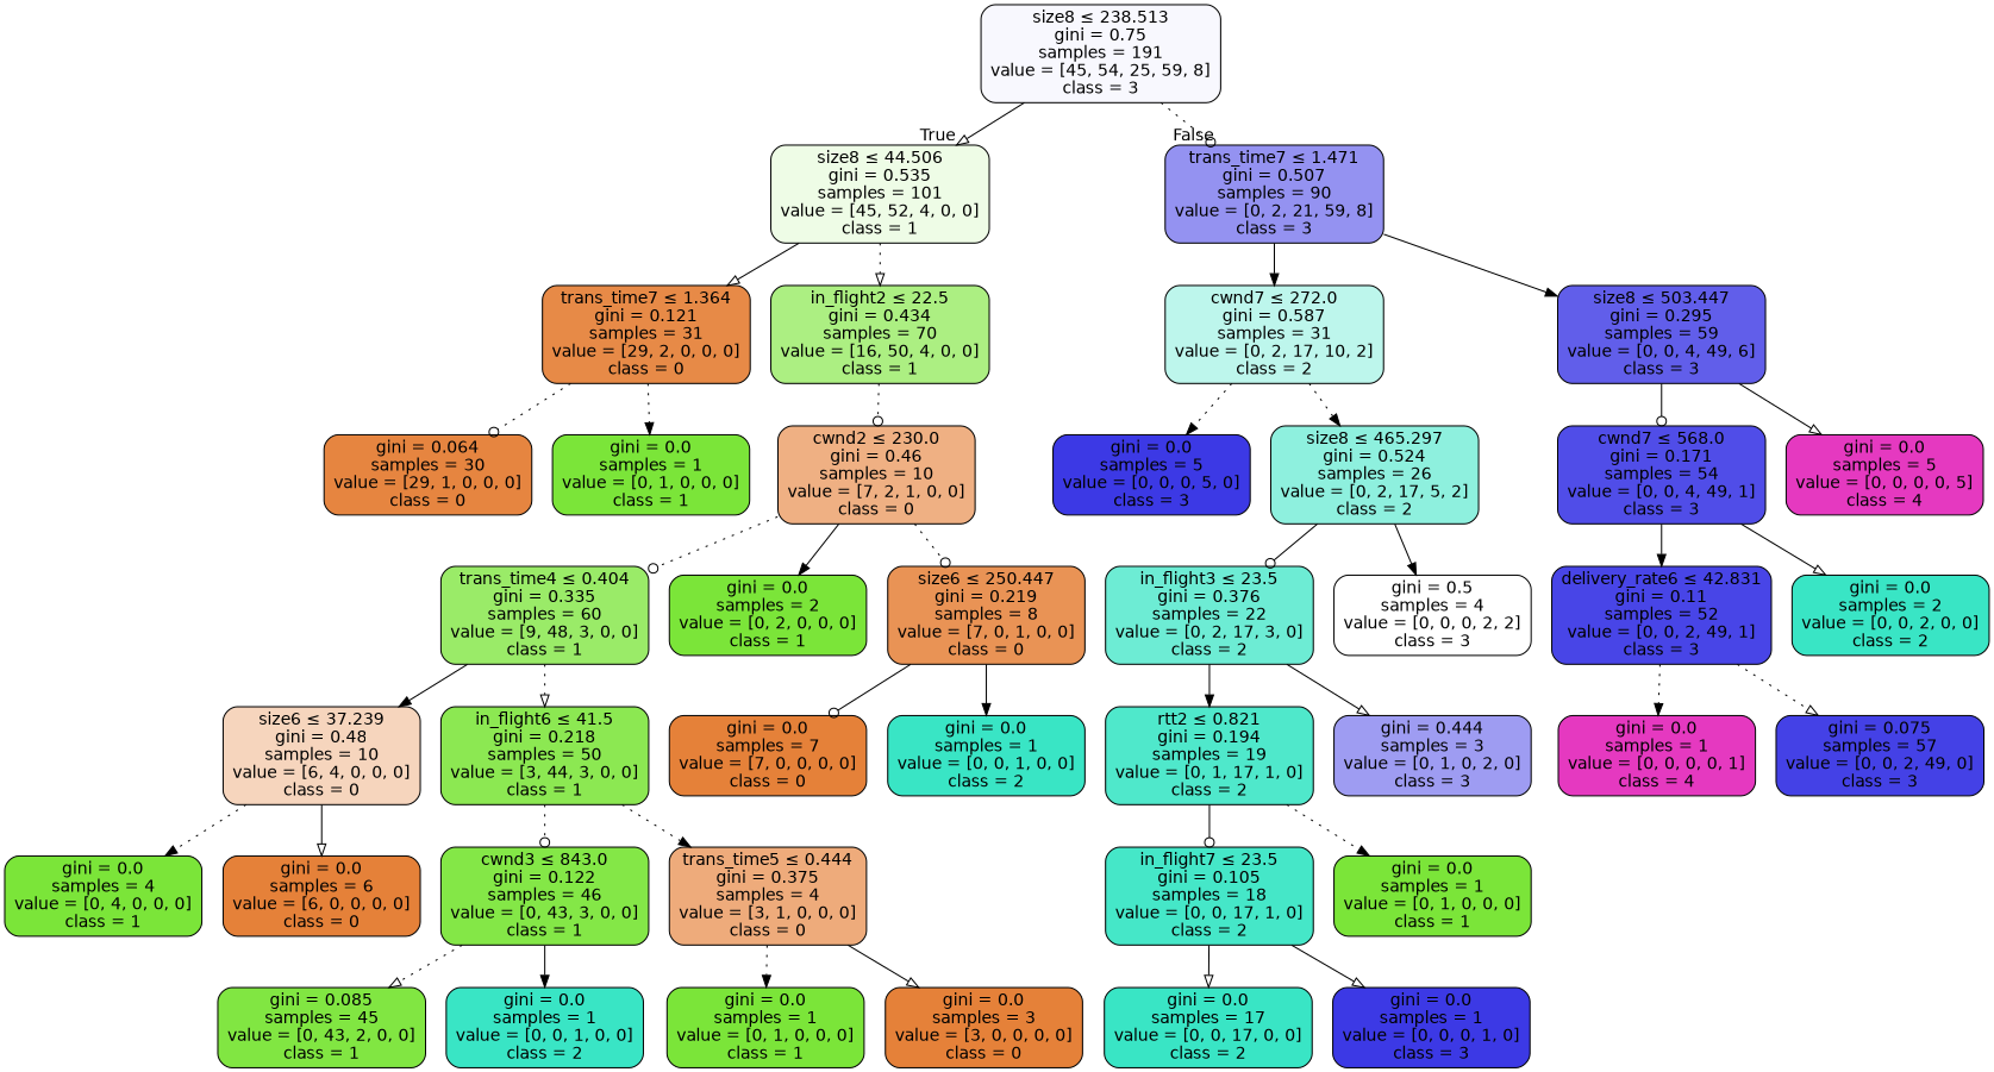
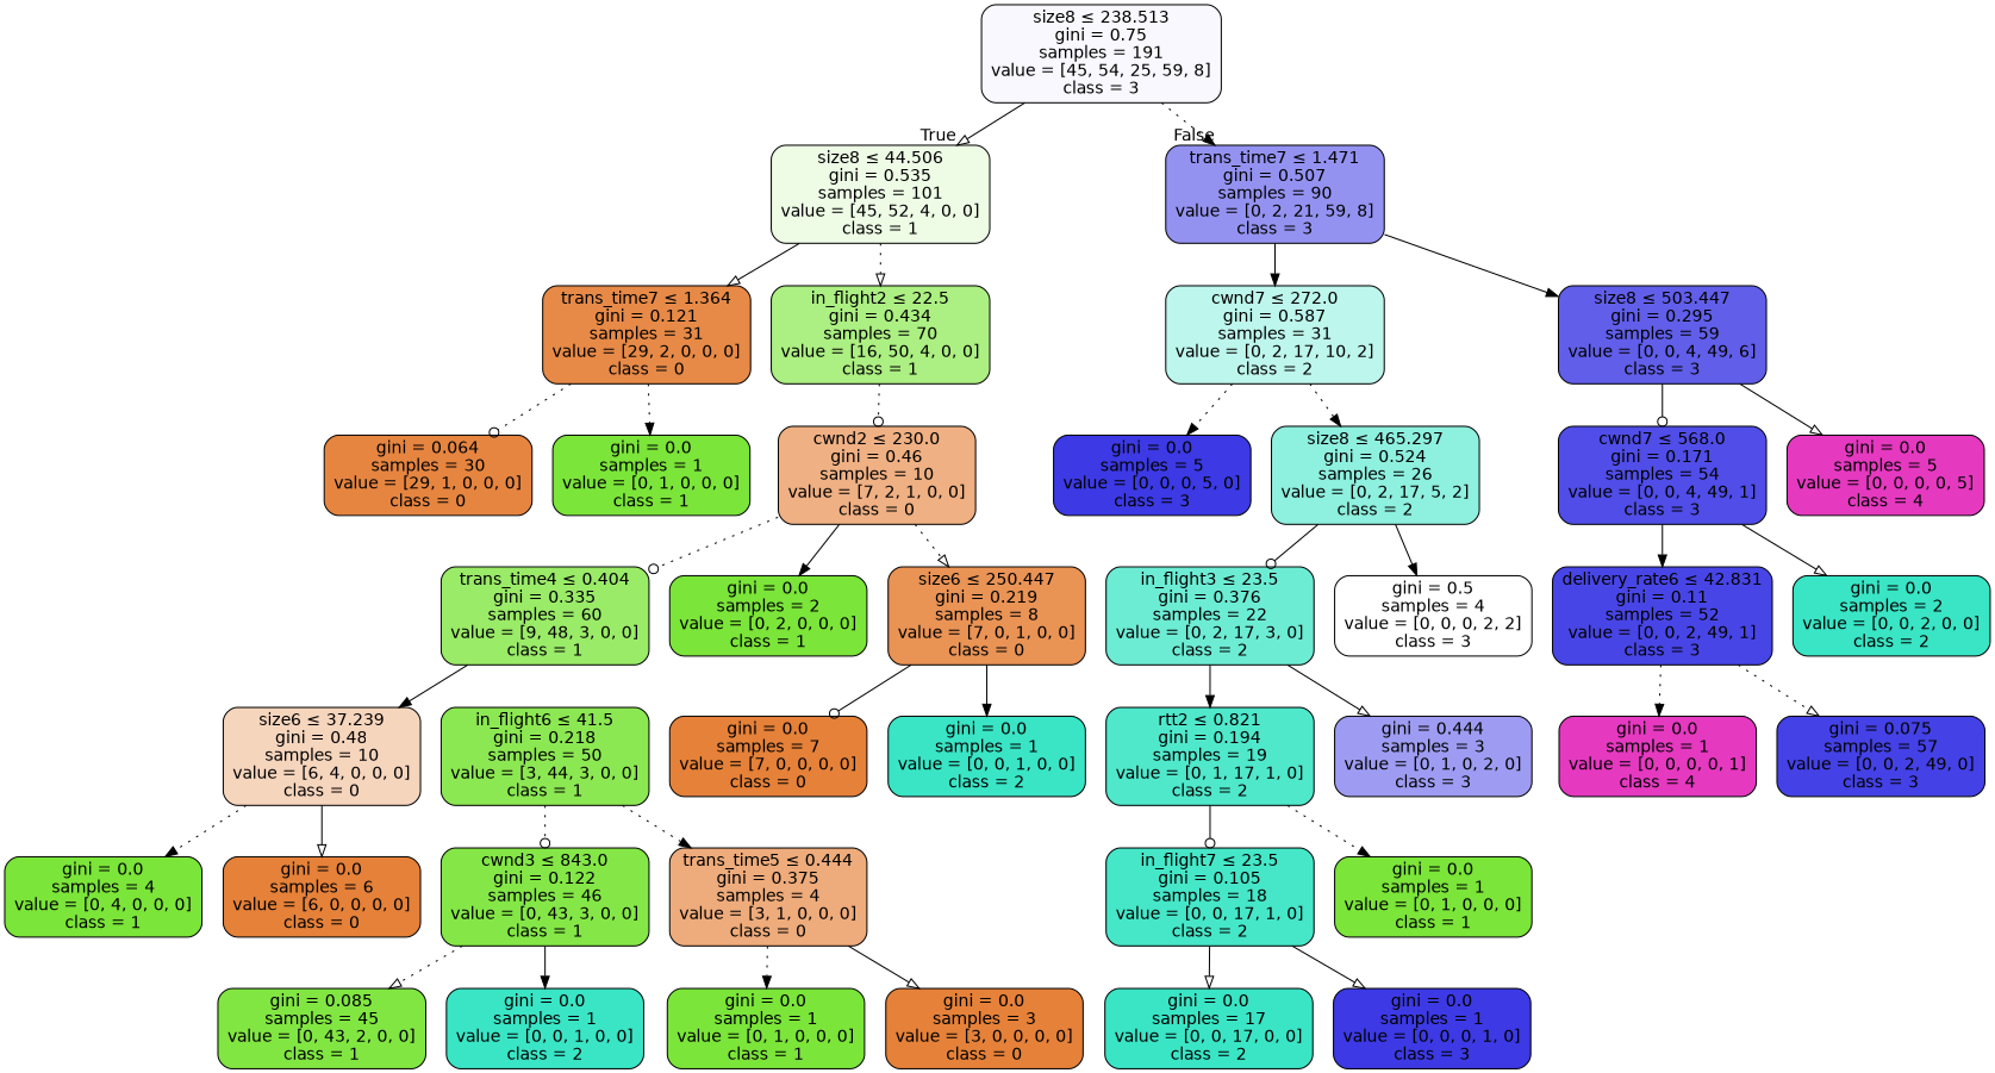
  digraph {
    node [color=black fillcolor="#7be539" fontname=helvetica shape=box style="filled, rounded"]
    edge [arrowhead=normal fontname=helvetica style=solid]
    n1 [fillcolor="#f8f8fe" label=<size8 &le; 238.513<br/>gini = 0.75<br/>samples = 191<br/>value = [45, 54, 25, 59, 8]<br/>class = 3>]
    n2 [fillcolor="#eefce6" label=<size8 &le; 44.506<br/>gini = 0.535<br/>samples = 101<br/>value = [45, 52, 4, 0, 0]<br/>class = 1>]
    n3 [fillcolor="#9492f1" label=<trans_time7 &le; 1.471<br/>gini = 0.507<br/>samples = 90<br/>value = [0, 2, 21, 59, 8]<br/>class = 3>]
    n4 [fillcolor="#e78a47" label=<trans_time7 &le; 1.364<br/>gini = 0.121<br/>samples = 31<br/>value = [29, 2, 0, 0, 0]<br/>class = 0>]
    n5 [fillcolor="#acef82" label=<in_flight2 &le; 22.5<br/>gini = 0.434<br/>samples = 70<br/>value = [16, 50, 4, 0, 0]<br/>class = 1>]
    n6 [fillcolor="#bdf6ec" label=<cwnd7 &le; 272.0<br/>gini = 0.587<br/>samples = 31<br/>value = [0, 2, 17, 10, 2]<br/>class = 2>]
    n7 [fillcolor="#615eea" label=<size8 &le; 503.447<br/>gini = 0.295<br/>samples = 59<br/>value = [0, 0, 4, 49, 6]<br/>class = 3>]
    n8 [fillcolor="#e68540" label=<gini = 0.064<br/>samples = 30<br/>value = [29, 1, 0, 0, 0]<br/>class = 0>]
    n9 [label=<gini = 0.0<br/>samples = 1<br/>value = [0, 1, 0, 0, 0]<br/>class = 1>]
    n10 [fillcolor="#efb083" label=<cwnd2 &le; 230.0<br/>gini = 0.46<br/>samples = 10<br/>value = [7, 2, 1, 0, 0]<br/>class = 0>]
    n11 [fillcolor="#9aeb68" label=<trans_time4 &le; 0.404<br/>gini = 0.335<br/>samples = 60<br/>value = [9, 48, 3, 0, 0]<br/>class = 1>]
    n12 [fillcolor="#f6d5bd" label=<size6 &le; 37.239<br/>gini = 0.48<br/>samples = 10<br/>value = [6, 4, 0, 0, 0]<br/>class = 0>]
    n13 [fillcolor="#8ce852" label=<in_flight6 &le; 41.5<br/>gini = 0.218<br/>samples = 50<br/>value = [3, 44, 3, 0, 0]<br/>class = 1>]
    n14 [label=<gini = 0.0<br/>samples = 2<br/>value = [0, 2, 0, 0, 0]<br/>class = 1>]
    n15 [fillcolor="#e99355" label=<size6 &le; 250.447<br/>gini = 0.219<br/>samples = 8<br/>value = [7, 0, 1, 0, 0]<br/>class = 0>]
    n16 [label=<gini = 0.0<br/>samples = 4<br/>value = [0, 4, 0, 0, 0]<br/>class = 1>]
    n17 [fillcolor="#e58139" label=<gini = 0.0<br/>samples = 6<br/>value = [6, 0, 0, 0, 0]<br/>class = 0>]
    n18 [fillcolor="#84e747" label=<cwnd3 &le; 843.0<br/>gini = 0.122<br/>samples = 46<br/>value = [0, 43, 3, 0, 0]<br/>class = 1>]
    n19 [fillcolor="#eeab7b" label=<trans_time5 &le; 0.444<br/>gini = 0.375<br/>samples = 4<br/>value = [3, 1, 0, 0, 0]<br/>class = 0>]
    n20 [fillcolor="#81e642" label=<gini = 0.085<br/>samples = 45<br/>value = [0, 43, 2, 0, 0]<br/>class = 1>]
    n21 [fillcolor="#39e5c5" label=<gini = 0.0<br/>samples = 1<br/>value = [0, 0, 1, 0, 0]<br/>class = 2>]
    n22 [label=<gini = 0.0<br/>samples = 1<br/>value = [0, 1, 0, 0, 0]<br/>class = 1>]
    n23 [fillcolor="#e58139" label=<gini = 0.0<br/>samples = 3<br/>value = [3, 0, 0, 0, 0]<br/>class = 0>]
    n24 [fillcolor="#e58139" label=<gini = 0.0<br/>samples = 7<br/>value = [7, 0, 0, 0, 0]<br/>class = 0>]
    n25 [fillcolor="#39e5c5" label=<gini = 0.0<br/>samples = 1<br/>value = [0, 0, 1, 0, 0]<br/>class = 2>]
    n26 [fillcolor="#3c39e5" label=<gini = 0.0<br/>samples = 5<br/>value = [0, 0, 0, 5, 0]<br/>class = 3>]
    n27 [fillcolor="#8ef0de" label=<size8 &le; 465.297<br/>gini = 0.524<br/>samples = 26<br/>value = [0, 2, 17, 5, 2]<br/>class = 2>]
    n28 [fillcolor="#504de8" label=<cwnd7 &le; 568.0<br/>gini = 0.171<br/>samples = 54<br/>value = [0, 0, 4, 49, 1]<br/>class = 3>]
    n29 [fillcolor="#e539c0" label=<gini = 0.0<br/>samples = 5<br/>value = [0, 0, 0, 0, 5]<br/>class = 4>]
    n30 [fillcolor="#6decd4" label=<in_flight3 &le; 23.5<br/>gini = 0.376<br/>samples = 22<br/>value = [0, 2, 17, 3, 0]<br/>class = 2>]
    n31 [fillcolor="#ffffff" label=<gini = 0.5<br/>samples = 4<br/>value = [0, 0, 0, 2, 2]<br/>class = 3>]
    n32 [fillcolor="#4fe8cb" label=<rtt2 &le; 0.821<br/>gini = 0.194<br/>samples = 19<br/>value = [0, 1, 17, 1, 0]<br/>class = 2>]
    n33 [fillcolor="#9e9cf2" label=<gini = 0.444<br/>samples = 3<br/>value = [0, 1, 0, 2, 0]<br/>class = 3>]
    n34 [fillcolor="#45e7c8" label=<in_flight7 &le; 23.5<br/>gini = 0.105<br/>samples = 18<br/>value = [0, 0, 17, 1, 0]<br/>class = 2>]
    n35 [label=<gini = 0.0<br/>samples = 1<br/>value = [0, 1, 0, 0, 0]<br/>class = 1>]
    n36 [fillcolor="#39e5c5" label=<gini = 0.0<br/>samples = 17<br/>value = [0, 0, 17, 0, 0]<br/>class = 2>]
    n37 [fillcolor="#3c39e5" label=<gini = 0.0<br/>samples = 1<br/>value = [0, 0, 0, 1, 0]<br/>class = 3>]
    n38 [fillcolor="#4845e7" label=<delivery_rate6 &le; 42.831<br/>gini = 0.11<br/>samples = 52<br/>value = [0, 0, 2, 49, 1]<br/>class = 3>]
    n39 [fillcolor="#39e5c5" label=<gini = 0.0<br/>samples = 2<br/>value = [0, 0, 2, 0, 0]<br/>class = 2>]
    n40 [fillcolor="#e539c0" label=<gini = 0.0<br/>samples = 1<br/>value = [0, 0, 0, 0, 1]<br/>class = 4>]
    n41 [fillcolor="#4441e6" label=<gini = 0.075<br/>samples = 57<br/>value = [0, 0, 2, 49, 0]<br/>class = 3>]
    n1 -> n2 [arrowhead=onormal headlabel=True labelangle=45 labeldistance=2.5]
-   n1 -> n3 [arrowhead=odot headlabel=False labelangle=-45 labeldistance=2.5 style=dotted]
+   n1 -> n3 [headlabel=False labelangle=-45 labeldistance=2.5 style=dotted]
    n2 -> n4 [arrowhead=onormal]
    n2 -> n5 [arrowhead=onormal style=dotted]
    n3 -> n6
    n3 -> n7
    n4 -> n8 [arrowhead=odot style=dotted]
    n4 -> n9 [style=dotted]
    n5 -> n10 [arrowhead=odot style=dotted]
    n6 -> n26 [style=dotted]
    n6 -> n27 [style=dotted]
    n7 -> n28 [arrowhead=odot]
    n7 -> n29 [arrowhead=onormal]
    n10 -> n11 [arrowhead=odot style=dotted]
    n10 -> n14
-   n10 -> n15 [arrowhead=odot style=dotted]
+   n10 -> n15 [arrowhead=onormal style=dotted]
    n11 -> n12
-   n11 -> n13 [arrowhead=onormal style=dotted]
    n12 -> n16 [style=dotted]
    n12 -> n17 [arrowhead=onormal]
    n13 -> n18 [arrowhead=odot style=dotted]
    n13 -> n19 [style=dotted]
    n15 -> n24 [arrowhead=odot]
    n15 -> n25
    n18 -> n20 [arrowhead=onormal style=dotted]
    n18 -> n21
    n19 -> n22 [style=dotted]
    n19 -> n23 [arrowhead=onormal]
    n27 -> n30 [arrowhead=odot]
    n27 -> n31
    n28 -> n38
    n28 -> n39 [arrowhead=onormal]
    n30 -> n32
    n30 -> n33 [arrowhead=onormal]
    n32 -> n34 [arrowhead=odot]
    n32 -> n35 [style=dotted]
    n34 -> n36 [arrowhead=onormal]
    n34 -> n37 [arrowhead=onormal]
    n38 -> n40 [style=dotted]
    n38 -> n41 [arrowhead=onormal style=dotted]
  }
